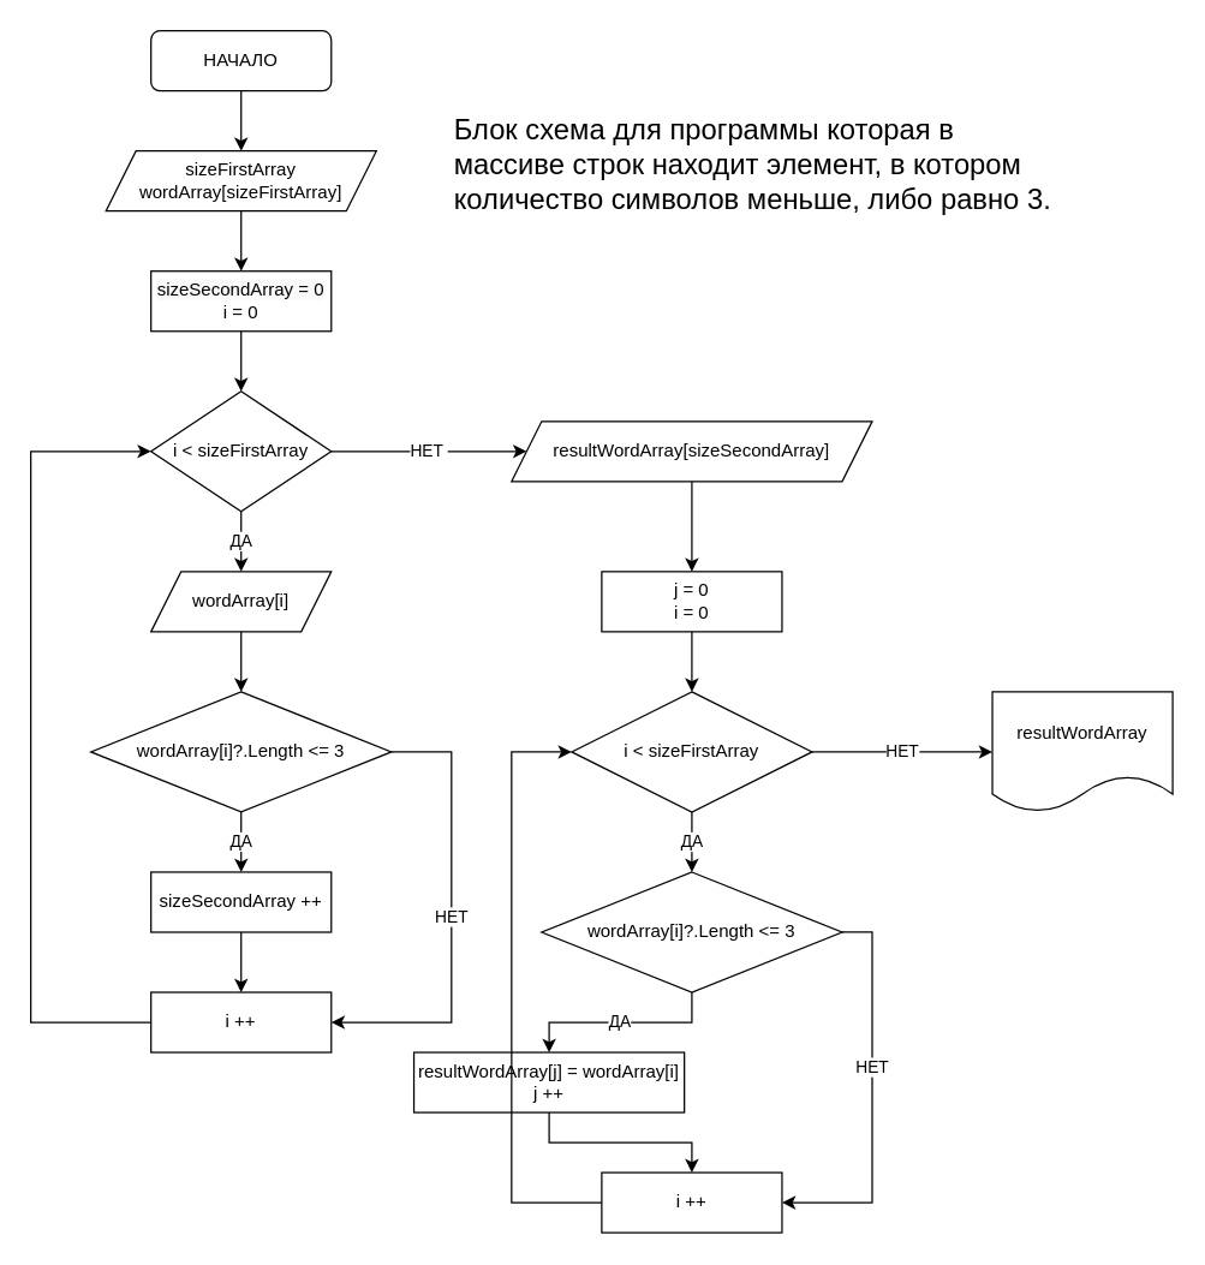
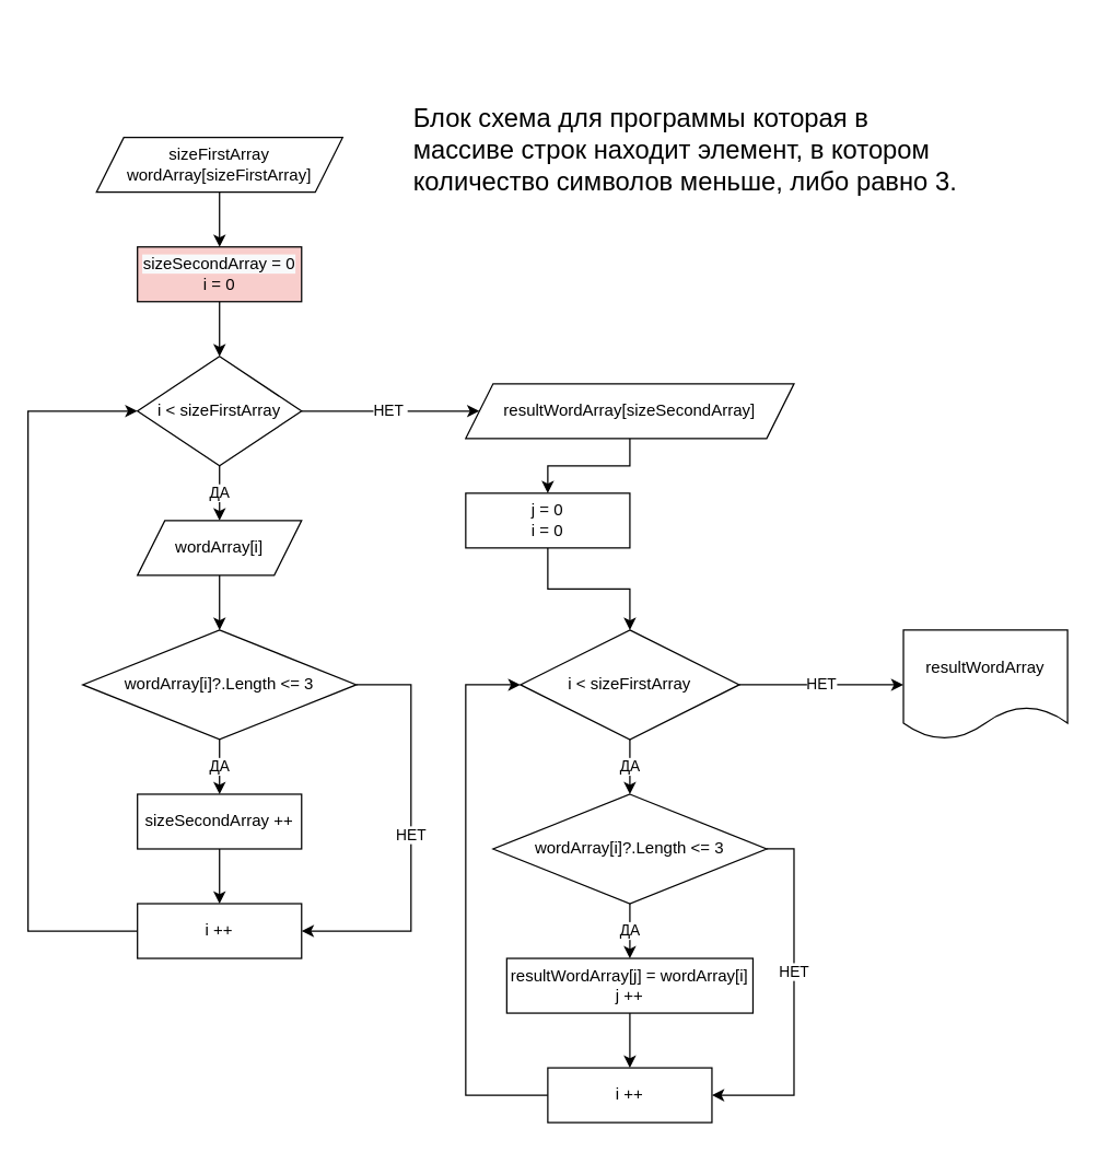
  <mxCell id="0" />
  <mxCell id="1" parent="0" />
- <mxCell id="2" style="edgeStyle=orthogonalEdgeStyle;rounded=0;orthogonalLoop=1;jettySize=auto;html=1;exitX=0.5;exitY=1;exitDx=0;exitDy=0;entryX=0.5;entryY=0;entryDx=0;entryDy=0;" edge="1" parent="1" source="3" target="7"><mxGeometry relative="1" as="geometry" /></mxCell>
- <mxCell id="3" value="НАЧАЛО" style="rounded=1;whiteSpace=wrap;html=1;" vertex="1" parent="1"><mxGeometry x="100" y="20" width="120" height="40" as="geometry" /></mxCell>
  <mxCell id="4" style="edgeStyle=orthogonalEdgeStyle;rounded=0;orthogonalLoop=1;jettySize=auto;html=1;exitX=0.5;exitY=1;exitDx=0;exitDy=0;entryX=0.5;entryY=0;entryDx=0;entryDy=0;" edge="1" parent="1" source="5" target="10"><mxGeometry relative="1" as="geometry" /></mxCell>
- <mxCell id="5" value="&lt;span style=&quot;color: rgb(0, 0, 0); font-family: Helvetica; font-size: 12px; font-style: normal; font-variant-ligatures: normal; font-variant-caps: normal; font-weight: 400; letter-spacing: normal; orphans: 2; text-align: center; text-indent: 0px; text-transform: none; widows: 2; word-spacing: 0px; -webkit-text-stroke-width: 0px; background-color: rgb(248, 249, 250); text-decoration-thickness: initial; text-decoration-style: initial; text-decoration-color: initial; float: none; display: inline !important;&quot;&gt;sizeSecondArray = 0&lt;/span&gt;&lt;br&gt;i = 0" style="rounded=0;whiteSpace=wrap;html=1;" vertex="1" parent="1"><mxGeometry x="100" y="180" width="120" height="40" as="geometry" /></mxCell>
+ <mxCell id="5" value="&lt;span style=&quot;color: rgb(0, 0, 0); font-family: Helvetica; font-size: 12px; font-style: normal; font-variant-ligatures: normal; font-variant-caps: normal; font-weight: 400; letter-spacing: normal; orphans: 2; text-align: center; text-indent: 0px; text-transform: none; widows: 2; word-spacing: 0px; -webkit-text-stroke-width: 0px; background-color: rgb(248, 249, 250); text-decoration-thickness: initial; text-decoration-style: initial; text-decoration-color: initial; float: none; display: inline !important;&quot;&gt;sizeSecondArray = 0&lt;/span&gt;&lt;br&gt;i = 0" style="rounded=0;whiteSpace=wrap;html=1;fillColor=#f8cecc;" vertex="1" parent="1"><mxGeometry x="100" y="180" width="120" height="40" as="geometry" /></mxCell>
  <mxCell id="6" style="edgeStyle=orthogonalEdgeStyle;rounded=0;orthogonalLoop=1;jettySize=auto;html=1;exitX=0.5;exitY=1;exitDx=0;exitDy=0;entryX=0.5;entryY=0;entryDx=0;entryDy=0;" edge="1" parent="1" source="7" target="5"><mxGeometry relative="1" as="geometry" /></mxCell>
  <mxCell id="7" value="sizeFirstArray&lt;br&gt;wordArray[sizeFirstArray]" style="shape=parallelogram;perimeter=parallelogramPerimeter;whiteSpace=wrap;html=1;fixedSize=1;align=center;" vertex="1" parent="1"><mxGeometry x="70" y="100" width="180" height="40" as="geometry" /></mxCell>
  <mxCell id="8" value="ДА" style="edgeStyle=orthogonalEdgeStyle;rounded=0;orthogonalLoop=1;jettySize=auto;html=1;exitX=0.5;exitY=1;exitDx=0;exitDy=0;entryX=0.5;entryY=0;entryDx=0;entryDy=0;" edge="1" parent="1" source="10" target="12"><mxGeometry relative="1" as="geometry"><Array as="points"><mxPoint x="160" y="340" /><mxPoint x="160" y="340" /></Array></mxGeometry></mxCell>
  <mxCell id="9" value="НЕТ&amp;nbsp;" style="edgeStyle=orthogonalEdgeStyle;rounded=0;orthogonalLoop=1;jettySize=auto;html=1;exitX=1;exitY=0.5;exitDx=0;exitDy=0;entryX=0;entryY=0.5;entryDx=0;entryDy=0;" edge="1" parent="1" source="10" target="21"><mxGeometry relative="1" as="geometry" /></mxCell>
  <mxCell id="10" value="i &amp;lt; sizeFirstArray" style="rhombus;whiteSpace=wrap;html=1;" vertex="1" parent="1"><mxGeometry x="100" y="260" width="120" height="80" as="geometry" /></mxCell>
  <mxCell id="11" style="edgeStyle=orthogonalEdgeStyle;rounded=0;orthogonalLoop=1;jettySize=auto;html=1;exitX=0.5;exitY=1;exitDx=0;exitDy=0;entryX=0.5;entryY=0;entryDx=0;entryDy=0;" edge="1" parent="1" source="12" target="15"><mxGeometry relative="1" as="geometry" /></mxCell>
  <mxCell id="12" value="wordArray[i]" style="shape=parallelogram;perimeter=parallelogramPerimeter;whiteSpace=wrap;html=1;fixedSize=1;" vertex="1" parent="1"><mxGeometry x="100" y="380" width="120" height="40" as="geometry" /></mxCell>
  <mxCell id="13" value="ДА" style="edgeStyle=orthogonalEdgeStyle;rounded=0;orthogonalLoop=1;jettySize=auto;html=1;exitX=0.5;exitY=1;exitDx=0;exitDy=0;entryX=0.5;entryY=0;entryDx=0;entryDy=0;" edge="1" parent="1" source="15" target="17"><mxGeometry relative="1" as="geometry" /></mxCell>
  <mxCell id="14" value="НЕТ" style="edgeStyle=orthogonalEdgeStyle;rounded=0;orthogonalLoop=1;jettySize=auto;html=1;exitX=1;exitY=0.5;exitDx=0;exitDy=0;entryX=1;entryY=0.5;entryDx=0;entryDy=0;" edge="1" parent="1" source="15" target="19"><mxGeometry relative="1" as="geometry"><Array as="points"><mxPoint x="300" y="500" /><mxPoint x="300" y="680" /></Array></mxGeometry></mxCell>
  <mxCell id="15" value="wordArray[i]?.Length &amp;lt;= 3" style="rhombus;whiteSpace=wrap;html=1;" vertex="1" parent="1"><mxGeometry x="60" y="460" width="200" height="80" as="geometry" /></mxCell>
  <mxCell id="16" style="edgeStyle=orthogonalEdgeStyle;rounded=0;orthogonalLoop=1;jettySize=auto;html=1;exitX=0.5;exitY=1;exitDx=0;exitDy=0;entryX=0.5;entryY=0;entryDx=0;entryDy=0;" edge="1" parent="1" source="17" target="19"><mxGeometry relative="1" as="geometry" /></mxCell>
  <mxCell id="17" value="sizeSecondArray ++" style="rounded=0;whiteSpace=wrap;html=1;" vertex="1" parent="1"><mxGeometry x="100" y="580" width="120" height="40" as="geometry" /></mxCell>
  <mxCell id="18" style="edgeStyle=orthogonalEdgeStyle;rounded=0;orthogonalLoop=1;jettySize=auto;html=1;exitX=0;exitY=0.5;exitDx=0;exitDy=0;entryX=0;entryY=0.5;entryDx=0;entryDy=0;" edge="1" parent="1" source="19" target="10"><mxGeometry relative="1" as="geometry"><Array as="points"><mxPoint x="20" y="680" /><mxPoint x="20" y="300" /></Array></mxGeometry></mxCell>
  <mxCell id="19" value="i ++" style="rounded=0;whiteSpace=wrap;html=1;" vertex="1" parent="1"><mxGeometry x="100" y="660" width="120" height="40" as="geometry" /></mxCell>
  <mxCell id="20" style="edgeStyle=orthogonalEdgeStyle;rounded=0;orthogonalLoop=1;jettySize=auto;html=1;exitX=0.5;exitY=1;exitDx=0;exitDy=0;entryX=0.5;entryY=0;entryDx=0;entryDy=0;" edge="1" parent="1" source="21" target="23"><mxGeometry relative="1" as="geometry" /></mxCell>
  <mxCell id="21" value="resultWordArray[sizeSecondArray]" style="shape=parallelogram;perimeter=parallelogramPerimeter;whiteSpace=wrap;html=1;fixedSize=1;" vertex="1" parent="1"><mxGeometry x="340" y="280" width="240" height="40" as="geometry" /></mxCell>
  <mxCell id="22" style="edgeStyle=orthogonalEdgeStyle;rounded=0;orthogonalLoop=1;jettySize=auto;html=1;exitX=0.5;exitY=1;exitDx=0;exitDy=0;entryX=0.5;entryY=0;entryDx=0;entryDy=0;" edge="1" parent="1" source="23" target="26"><mxGeometry relative="1" as="geometry" /></mxCell>
- <mxCell id="23" value="j = 0&lt;br&gt;i = 0" style="rounded=0;whiteSpace=wrap;html=1;" vertex="1" parent="1"><mxGeometry x="400" y="380" width="120" height="40" as="geometry" /></mxCell>
+ <mxCell id="23" value="j = 0&lt;br&gt;i = 0" style="rounded=0;whiteSpace=wrap;html=1;" vertex="1" parent="1"><mxGeometry x="340" y="360" width="120" height="40" as="geometry" /></mxCell>
  <mxCell id="24" value="ДА" style="edgeStyle=orthogonalEdgeStyle;rounded=0;orthogonalLoop=1;jettySize=auto;html=1;exitX=0.5;exitY=1;exitDx=0;exitDy=0;entryX=0.5;entryY=0;entryDx=0;entryDy=0;" edge="1" parent="1" source="26" target="29"><mxGeometry relative="1" as="geometry" /></mxCell>
  <mxCell id="25" value="НЕТ" style="edgeStyle=orthogonalEdgeStyle;rounded=0;orthogonalLoop=1;jettySize=auto;html=1;exitX=1;exitY=0.5;exitDx=0;exitDy=0;entryX=0;entryY=0.5;entryDx=0;entryDy=0;" edge="1" parent="1" source="26" target="34"><mxGeometry relative="1" as="geometry" /></mxCell>
  <mxCell id="26" value="i &amp;lt; sizeFirstArray" style="rhombus;whiteSpace=wrap;html=1;" vertex="1" parent="1"><mxGeometry x="380" y="460" width="160" height="80" as="geometry" /></mxCell>
  <mxCell id="27" value="ДА" style="edgeStyle=orthogonalEdgeStyle;rounded=0;orthogonalLoop=1;jettySize=auto;html=1;exitX=0.5;exitY=1;exitDx=0;exitDy=0;entryX=0.5;entryY=0;entryDx=0;entryDy=0;" edge="1" parent="1" source="29" target="31"><mxGeometry relative="1" as="geometry" /></mxCell>
  <mxCell id="28" value="НЕТ" style="edgeStyle=orthogonalEdgeStyle;rounded=0;orthogonalLoop=1;jettySize=auto;html=1;exitX=1;exitY=0.5;exitDx=0;exitDy=0;entryX=1;entryY=0.5;entryDx=0;entryDy=0;" edge="1" parent="1" source="29" target="33"><mxGeometry x="-0.154" relative="1" as="geometry"><mxPoint as="offset" /></mxGeometry></mxCell>
  <mxCell id="29" value="wordArray[i]?.Length &amp;lt;= 3" style="rhombus;whiteSpace=wrap;html=1;" vertex="1" parent="1"><mxGeometry x="360" y="580" width="200" height="80" as="geometry" /></mxCell>
  <mxCell id="30" style="edgeStyle=orthogonalEdgeStyle;rounded=0;orthogonalLoop=1;jettySize=auto;html=1;exitX=0.5;exitY=1;exitDx=0;exitDy=0;entryX=0.5;entryY=0;entryDx=0;entryDy=0;" edge="1" parent="1" source="31" target="33"><mxGeometry relative="1" as="geometry" /></mxCell>
- <mxCell id="31" value="resultWordArray[j] = wordArray[i]&lt;br&gt;j ++" style="rounded=0;whiteSpace=wrap;html=1;" vertex="1" parent="1"><mxGeometry x="275" y="700" width="180" height="40" as="geometry" /></mxCell>
+ <mxCell id="31" value="resultWordArray[j] = wordArray[i]&lt;br&gt;j ++" style="rounded=0;whiteSpace=wrap;html=1;" vertex="1" parent="1"><mxGeometry x="370" y="700" width="180" height="40" as="geometry" /></mxCell>
  <mxCell id="32" style="edgeStyle=orthogonalEdgeStyle;rounded=0;orthogonalLoop=1;jettySize=auto;html=1;exitX=0;exitY=0.5;exitDx=0;exitDy=0;entryX=0;entryY=0.5;entryDx=0;entryDy=0;" edge="1" parent="1" source="33" target="26"><mxGeometry relative="1" as="geometry"><Array as="points"><mxPoint x="340" y="800" /><mxPoint x="340" y="500" /></Array></mxGeometry></mxCell>
  <mxCell id="33" value="i ++" style="rounded=0;whiteSpace=wrap;html=1;" vertex="1" parent="1"><mxGeometry x="400" y="780" width="120" height="40" as="geometry" /></mxCell>
  <mxCell id="34" value="resultWordArray" style="shape=document;whiteSpace=wrap;html=1;boundedLbl=1;" vertex="1" parent="1"><mxGeometry x="660" y="460" width="120" height="80" as="geometry" /></mxCell>
  <mxCell id="35" value="Блок схема для программы которая в массиве строк находит элемент, в котором количество символов меньше, либо равно 3." style="text;html=1;strokeColor=none;fillColor=none;align=left;verticalAlign=middle;whiteSpace=wrap;rounded=0;fontSize=19;" vertex="1" parent="1"><mxGeometry x="300" y="50" width="400" height="120" as="geometry" /></mxCell>
